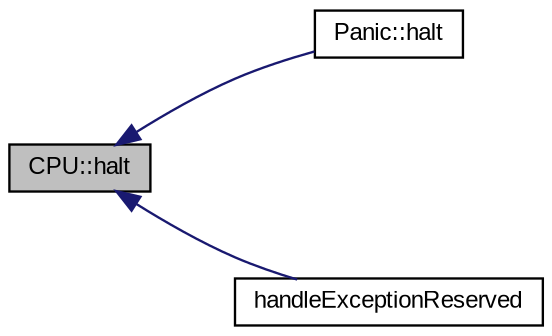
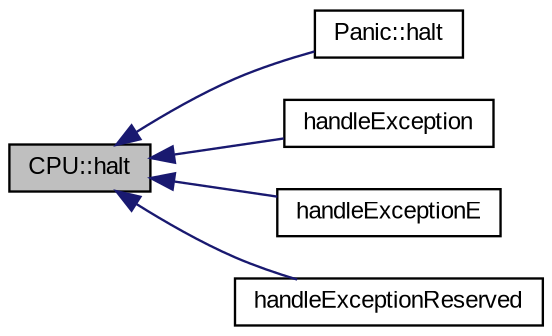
  digraph {
    fontname="Liberation Sans"
    rankdir=LR
    node [color=black fontname="Liberation Sans" fontsize=10 shape=record]
    edge [color=midnightblue dir=back fontname="Liberation Sans" fontsize=10 labelfontname=FreeSans labelfontsize=10 style=solid]
    n1 [fillcolor=grey75 fontcolor=black height=0.2 label="CPU::halt" style=filled width=0.4]
    n2 [height=0.2 label="Panic::halt" width=0.4]
+   n3 [height=0.2 label=handleException width=0.4]
+   n4 [height=0.2 label=handleExceptionE width=0.4]
    n5 [height=0.2 label=handleExceptionReserved width=0.4]
    n1 -> n2
+   n1 -> n3
+   n1 -> n4
    n1 -> n5
  }
